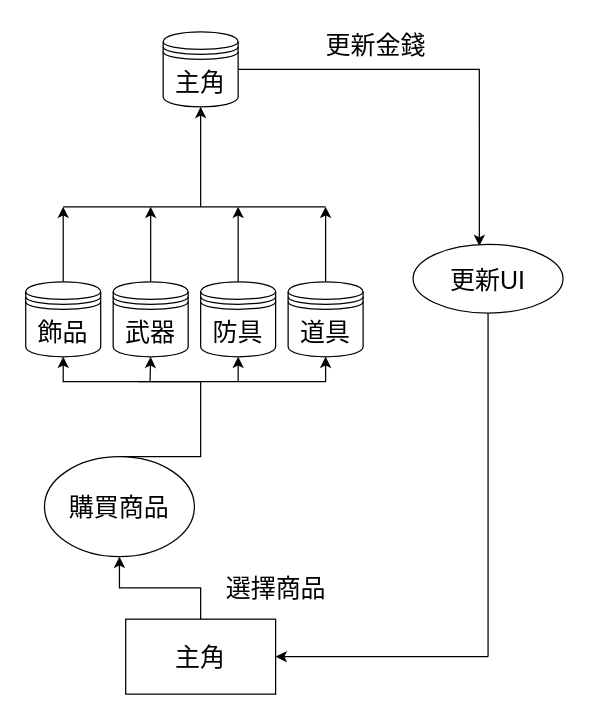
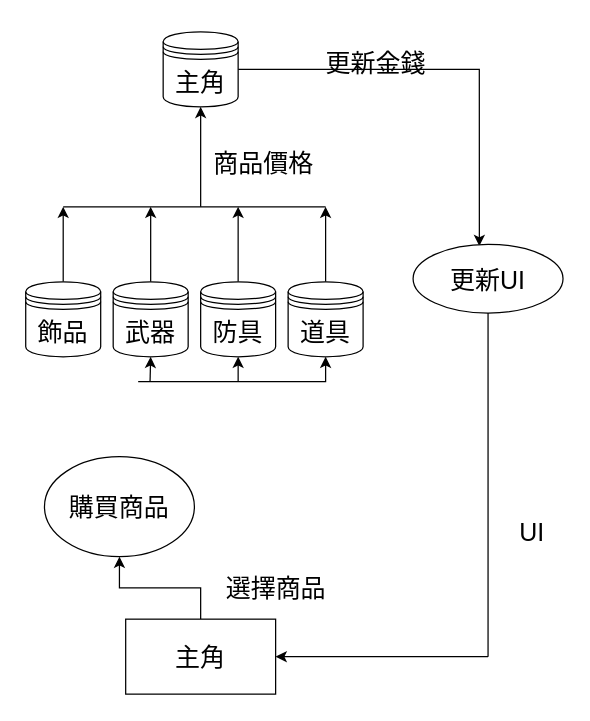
  <mxCell id="0" />
  <mxCell id="1" parent="0" />
  <mxCell id="2" style="edgeStyle=orthogonalEdgeStyle;rounded=0;orthogonalLoop=1;jettySize=auto;html=1;exitX=0.5;exitY=0;exitDx=0;exitDy=0;entryX=0.5;entryY=1;entryDx=0;entryDy=0;fontSize=20;" edge="1" parent="1" source="3" target="6"><mxGeometry relative="1" as="geometry" /></mxCell>
  <mxCell id="3" value="主角" style="rounded=0;whiteSpace=wrap;html=1;fontSize=20;" vertex="1" parent="1"><mxGeometry x="100" y="495" width="120" height="60" as="geometry" /></mxCell>
- <mxCell id="4" style="edgeStyle=orthogonalEdgeStyle;rounded=0;orthogonalLoop=1;jettySize=auto;html=1;exitX=0.5;exitY=0;exitDx=0;exitDy=0;entryX=0.5;entryY=1;entryDx=0;entryDy=0;fontSize=20;" edge="1" parent="1" source="6" target="9"><mxGeometry relative="1" as="geometry"><mxPoint x="160" y="295" as="targetPoint" /><Array as="points"><mxPoint x="160" y="305" /><mxPoint x="50" y="305" /></Array></mxGeometry></mxCell>
  <mxCell id="5" style="edgeStyle=orthogonalEdgeStyle;rounded=0;orthogonalLoop=1;jettySize=auto;html=1;entryX=0.5;entryY=1;entryDx=0;entryDy=0;fontSize=20;" edge="1" parent="1" target="15"><mxGeometry relative="1" as="geometry"><mxPoint x="260" y="295" as="targetPoint" /><mxPoint x="110" y="305" as="sourcePoint" /><Array as="points"><mxPoint x="160" y="305" /><mxPoint x="260" y="305" /></Array></mxGeometry></mxCell>
  <mxCell id="6" value="購買商品" style="ellipse;whiteSpace=wrap;html=1;fontSize=20;" vertex="1" parent="1"><mxGeometry x="35" y="365" width="120" height="80" as="geometry" /></mxCell>
  <mxCell id="7" value="選擇商品" style="text;html=1;resizable=0;autosize=1;align=center;verticalAlign=middle;points=[];fillColor=none;strokeColor=none;rounded=0;fontSize=20;" vertex="1" parent="1"><mxGeometry x="170" y="455" width="100" height="30" as="geometry" /></mxCell>
  <mxCell id="8" style="edgeStyle=orthogonalEdgeStyle;rounded=0;orthogonalLoop=1;jettySize=auto;html=1;fontSize=20;" edge="1" parent="1" source="9"><mxGeometry relative="1" as="geometry"><mxPoint x="50" y="165" as="targetPoint" /></mxGeometry></mxCell>
  <mxCell id="9" value="飾品" style="shape=datastore;whiteSpace=wrap;html=1;fontSize=20;" vertex="1" parent="1"><mxGeometry x="20" y="225" width="60" height="60" as="geometry" /></mxCell>
  <mxCell id="10" style="edgeStyle=orthogonalEdgeStyle;rounded=0;orthogonalLoop=1;jettySize=auto;html=1;fontSize=20;" edge="1" parent="1" source="11"><mxGeometry relative="1" as="geometry"><mxPoint x="120" y="165" as="targetPoint" /></mxGeometry></mxCell>
  <mxCell id="11" value="武器" style="shape=datastore;whiteSpace=wrap;html=1;fontSize=20;" vertex="1" parent="1"><mxGeometry x="90" y="225" width="60" height="60" as="geometry" /></mxCell>
  <mxCell id="12" style="edgeStyle=orthogonalEdgeStyle;rounded=0;orthogonalLoop=1;jettySize=auto;html=1;fontSize=20;" edge="1" parent="1" source="13"><mxGeometry relative="1" as="geometry"><mxPoint x="190" y="165" as="targetPoint" /></mxGeometry></mxCell>
  <mxCell id="13" value="防具" style="shape=datastore;whiteSpace=wrap;html=1;fontSize=20;" vertex="1" parent="1"><mxGeometry x="160" y="225" width="60" height="60" as="geometry" /></mxCell>
  <mxCell id="14" style="edgeStyle=orthogonalEdgeStyle;rounded=0;orthogonalLoop=1;jettySize=auto;html=1;fontSize=20;" edge="1" parent="1" source="15"><mxGeometry relative="1" as="geometry"><mxPoint x="260" y="165" as="targetPoint" /></mxGeometry></mxCell>
  <mxCell id="15" value="道具" style="shape=datastore;whiteSpace=wrap;html=1;fontSize=20;" vertex="1" parent="1"><mxGeometry x="230" y="225" width="60" height="60" as="geometry" /></mxCell>
  <mxCell id="16" value="" style="endArrow=classic;html=1;rounded=0;fontSize=20;" edge="1" parent="1"><mxGeometry width="50" height="50" relative="1" as="geometry"><mxPoint x="119.5" y="305" as="sourcePoint" /><mxPoint x="120" y="285" as="targetPoint" /></mxGeometry></mxCell>
  <mxCell id="17" value="" style="endArrow=classic;html=1;rounded=0;entryX=0.5;entryY=1;entryDx=0;entryDy=0;fontSize=20;" edge="1" parent="1" target="13"><mxGeometry width="50" height="50" relative="1" as="geometry"><mxPoint x="190" y="305" as="sourcePoint" /><mxPoint x="130" y="295" as="targetPoint" /></mxGeometry></mxCell>
  <mxCell id="18" value="" style="endArrow=none;html=1;rounded=0;fontSize=20;" edge="1" parent="1"><mxGeometry width="50" height="50" relative="1" as="geometry"><mxPoint x="50" y="165" as="sourcePoint" /><mxPoint x="260" y="165" as="targetPoint" /></mxGeometry></mxCell>
  <mxCell id="19" value="" style="endArrow=classic;html=1;rounded=0;fontSize=20;entryX=0.5;entryY=1;entryDx=0;entryDy=0;" edge="1" parent="1" target="22"><mxGeometry width="50" height="50" relative="1" as="geometry"><mxPoint x="160" y="165" as="sourcePoint" /><mxPoint x="160" y="105" as="targetPoint" /></mxGeometry></mxCell>
+ <mxCell id="20" value="商品價格" style="text;html=1;resizable=0;autosize=1;align=center;verticalAlign=middle;points=[];fillColor=none;strokeColor=none;rounded=0;fontSize=20;" vertex="1" parent="1"><mxGeometry x="160" y="115" width="100" height="30" as="geometry" /></mxCell>
  <mxCell id="21" style="edgeStyle=orthogonalEdgeStyle;rounded=0;orthogonalLoop=1;jettySize=auto;html=1;exitX=1;exitY=0.5;exitDx=0;exitDy=0;entryX=0.442;entryY=0.025;entryDx=0;entryDy=0;entryPerimeter=0;fontSize=20;" edge="1" parent="1" source="22" target="24"><mxGeometry relative="1" as="geometry" /></mxCell>
  <mxCell id="22" value="主角" style="shape=datastore;whiteSpace=wrap;html=1;fontSize=20;" vertex="1" parent="1"><mxGeometry x="130" y="25" width="60" height="60" as="geometry" /></mxCell>
- <mxCell id="23" value="更新金錢" style="text;html=1;resizable=0;autosize=1;align=center;verticalAlign=middle;points=[];fillColor=none;strokeColor=none;rounded=0;fontSize=20;" vertex="1" parent="1"><mxGeometry x="250" y="20" width="100" height="30" as="geometry" /></mxCell>
+ <mxCell id="23" value="更新金錢" style="text;html=1;resizable=0;autosize=1;align=center;verticalAlign=middle;points=[];fillColor=none;strokeColor=none;rounded=0;fontSize=20;" vertex="1" parent="1"><mxGeometry x="250" y="35" width="100" height="30" as="geometry" /></mxCell>
  <mxCell id="24" value="更新UI" style="ellipse;whiteSpace=wrap;html=1;fontSize=20;" vertex="1" parent="1"><mxGeometry x="330" y="195" width="120" height="55" as="geometry" /></mxCell>
  <mxCell id="25" value="" style="endArrow=none;html=1;rounded=0;entryX=0.5;entryY=1;entryDx=0;entryDy=0;fontSize=20;" edge="1" parent="1" target="24"><mxGeometry width="50" height="50" relative="1" as="geometry"><mxPoint x="390" y="525" as="sourcePoint" /><mxPoint x="220" y="335" as="targetPoint" /></mxGeometry></mxCell>
  <mxCell id="26" value="" style="endArrow=classic;html=1;rounded=0;entryX=1;entryY=0.5;entryDx=0;entryDy=0;fontSize=20;" edge="1" parent="1" target="3"><mxGeometry width="50" height="50" relative="1" as="geometry"><mxPoint x="390" y="525" as="sourcePoint" /><mxPoint x="220" y="335" as="targetPoint" /></mxGeometry></mxCell>
+ <mxCell id="27" value="UI" style="text;html=1;resizable=0;autosize=1;align=center;verticalAlign=middle;points=[];fillColor=none;strokeColor=none;rounded=0;fontSize=20;" vertex="1" parent="1"><mxGeometry x="405" y="410" width="40" height="30" as="geometry" /></mxCell>
